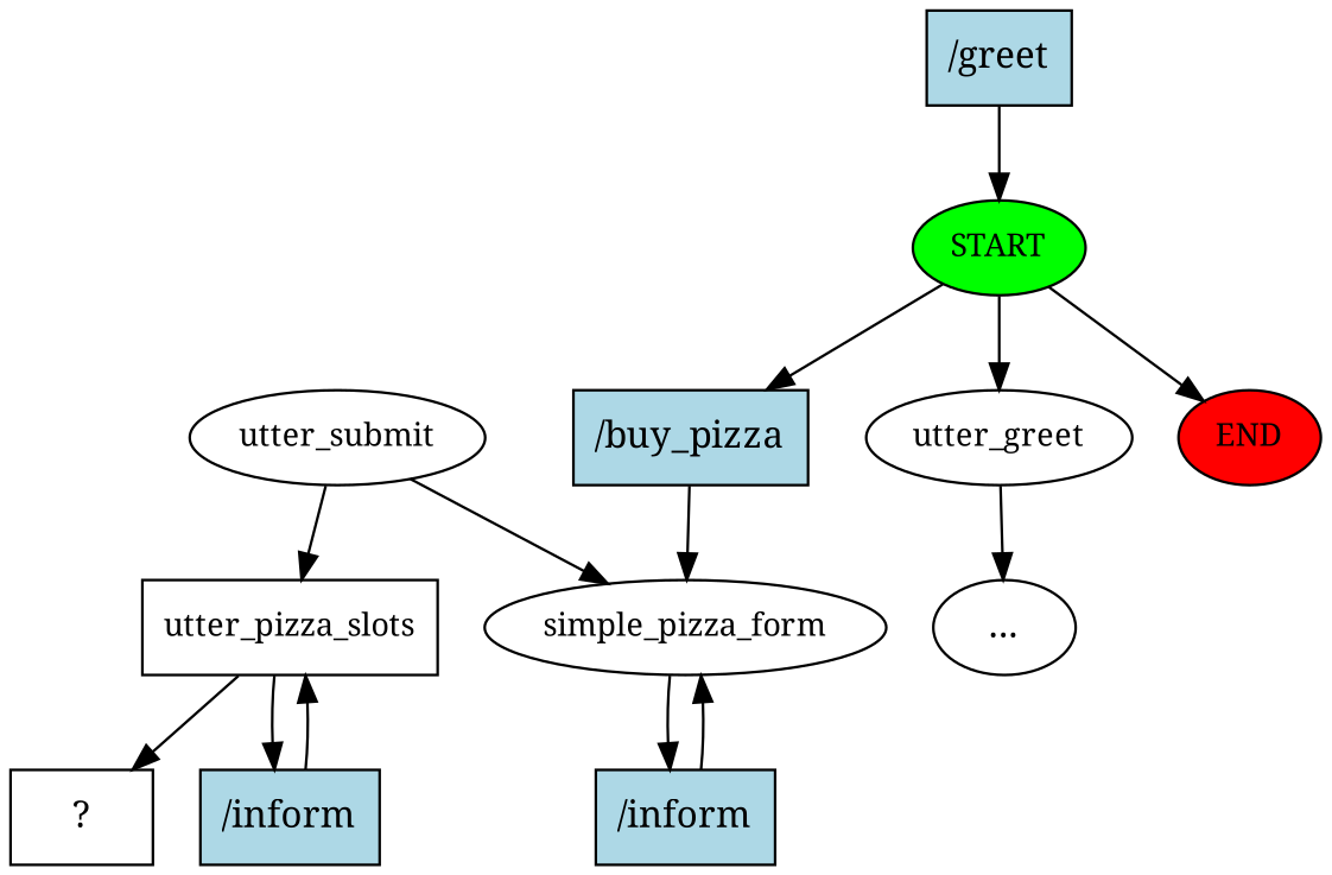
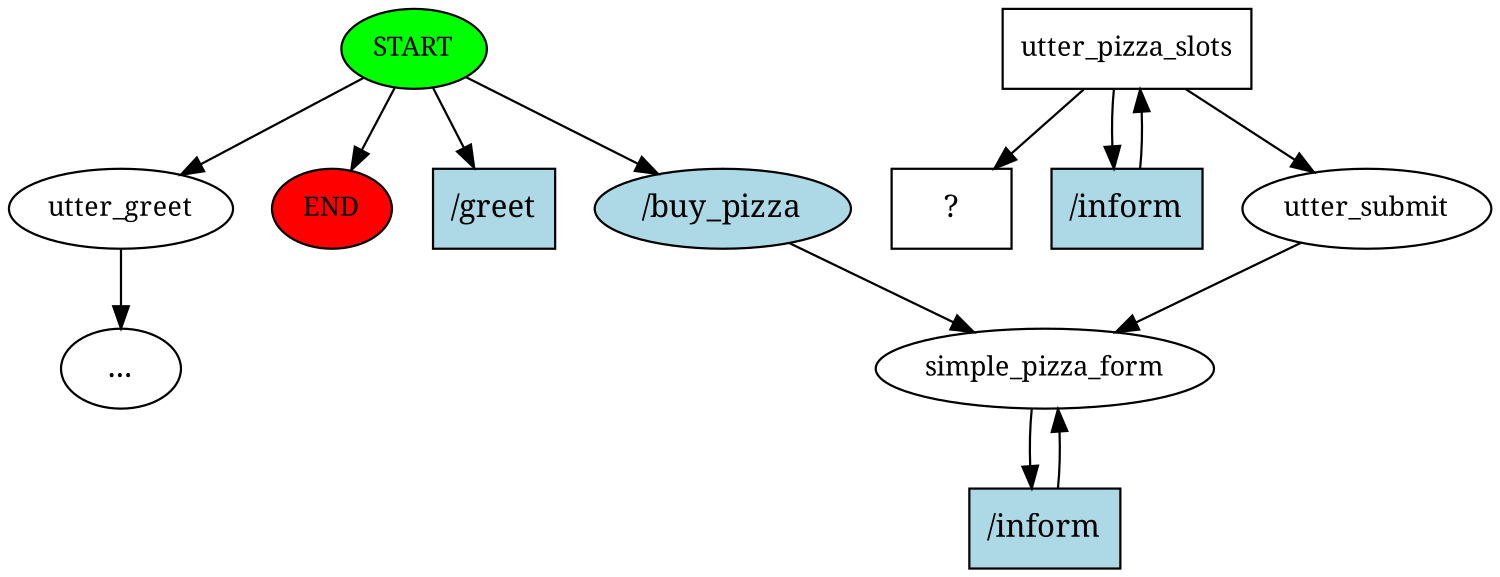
  digraph {
    fontname="Noto Serif"
    node [fontname="Noto Serif"]
    edge [fontname="Noto Serif"]
    n1 [fillcolor=green fontsize=12 label=START style=filled]
    n2 [fillcolor=red fontsize=12 label=END style=filled]
    n3 [fillcolor=lightblue label="/greet" shape=rect style=filled]
-   n4 [fillcolor=lightblue label="/buy_pizza" shape=rect style=filled]
+   n4 [fillcolor=lightblue label="/buy_pizza" shape=ellipse style=filled]
    n5 [fontsize=12 label=utter_greet]
    n6 [fontsize=12 label=simple_pizza_form]
    n7 [label="..."]
    n8 [fillcolor=lightblue label="/inform" shape=rect style=filled]
    n9 [fontsize=12 label=utter_submit]
    n10 [fontsize=12 label=utter_pizza_slots shape=box]
    n11 [label="  ?  " shape=rect]
    n12 [fillcolor=lightblue label="/inform" shape=rect style=filled]
    n1 -> n2
-   n3 -> n1
+   n1 -> n3
    n1 -> n4
    n1 -> n5
    n4 -> n6
    n5 -> n7
    n6 -> n8
    n8 -> n6
    n9 -> n6
-   n9 -> n10
+   n10 -> n9
    n10 -> n11
    n10 -> n12
    n12 -> n10
  }
